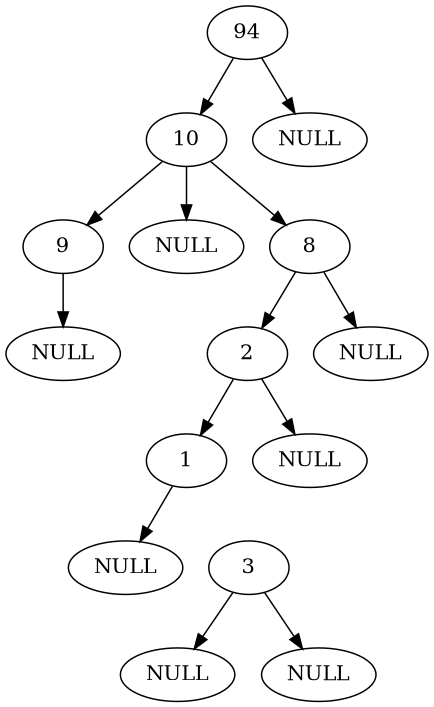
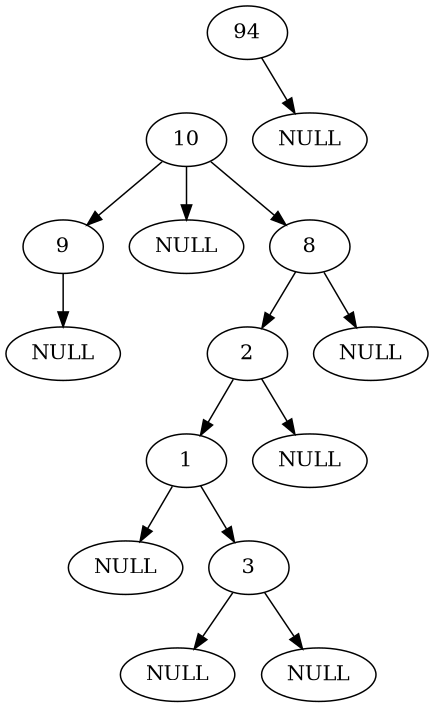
  digraph {
    n1 [label=94]
    10
    n3 [label=NULL]
    9
    n5 [label=NULL]
    8
    n7 [label=NULL]
    n8 [label=2]
    n9 [label=NULL]
    1
    n11 [label=NULL]
    n12 [label=NULL]
    3
    n14 [label=NULL]
    n15 [label=NULL]
-   n1 -> 10
    n1 -> n3
    10 -> 9
    10 -> n5
    10 -> 8
    9 -> n7
    8 -> n8
    8 -> n9
    n8 -> 1
    n8 -> n11
    1 -> n12
+   1 -> 3
    3 -> n14
    3 -> n15
  }
